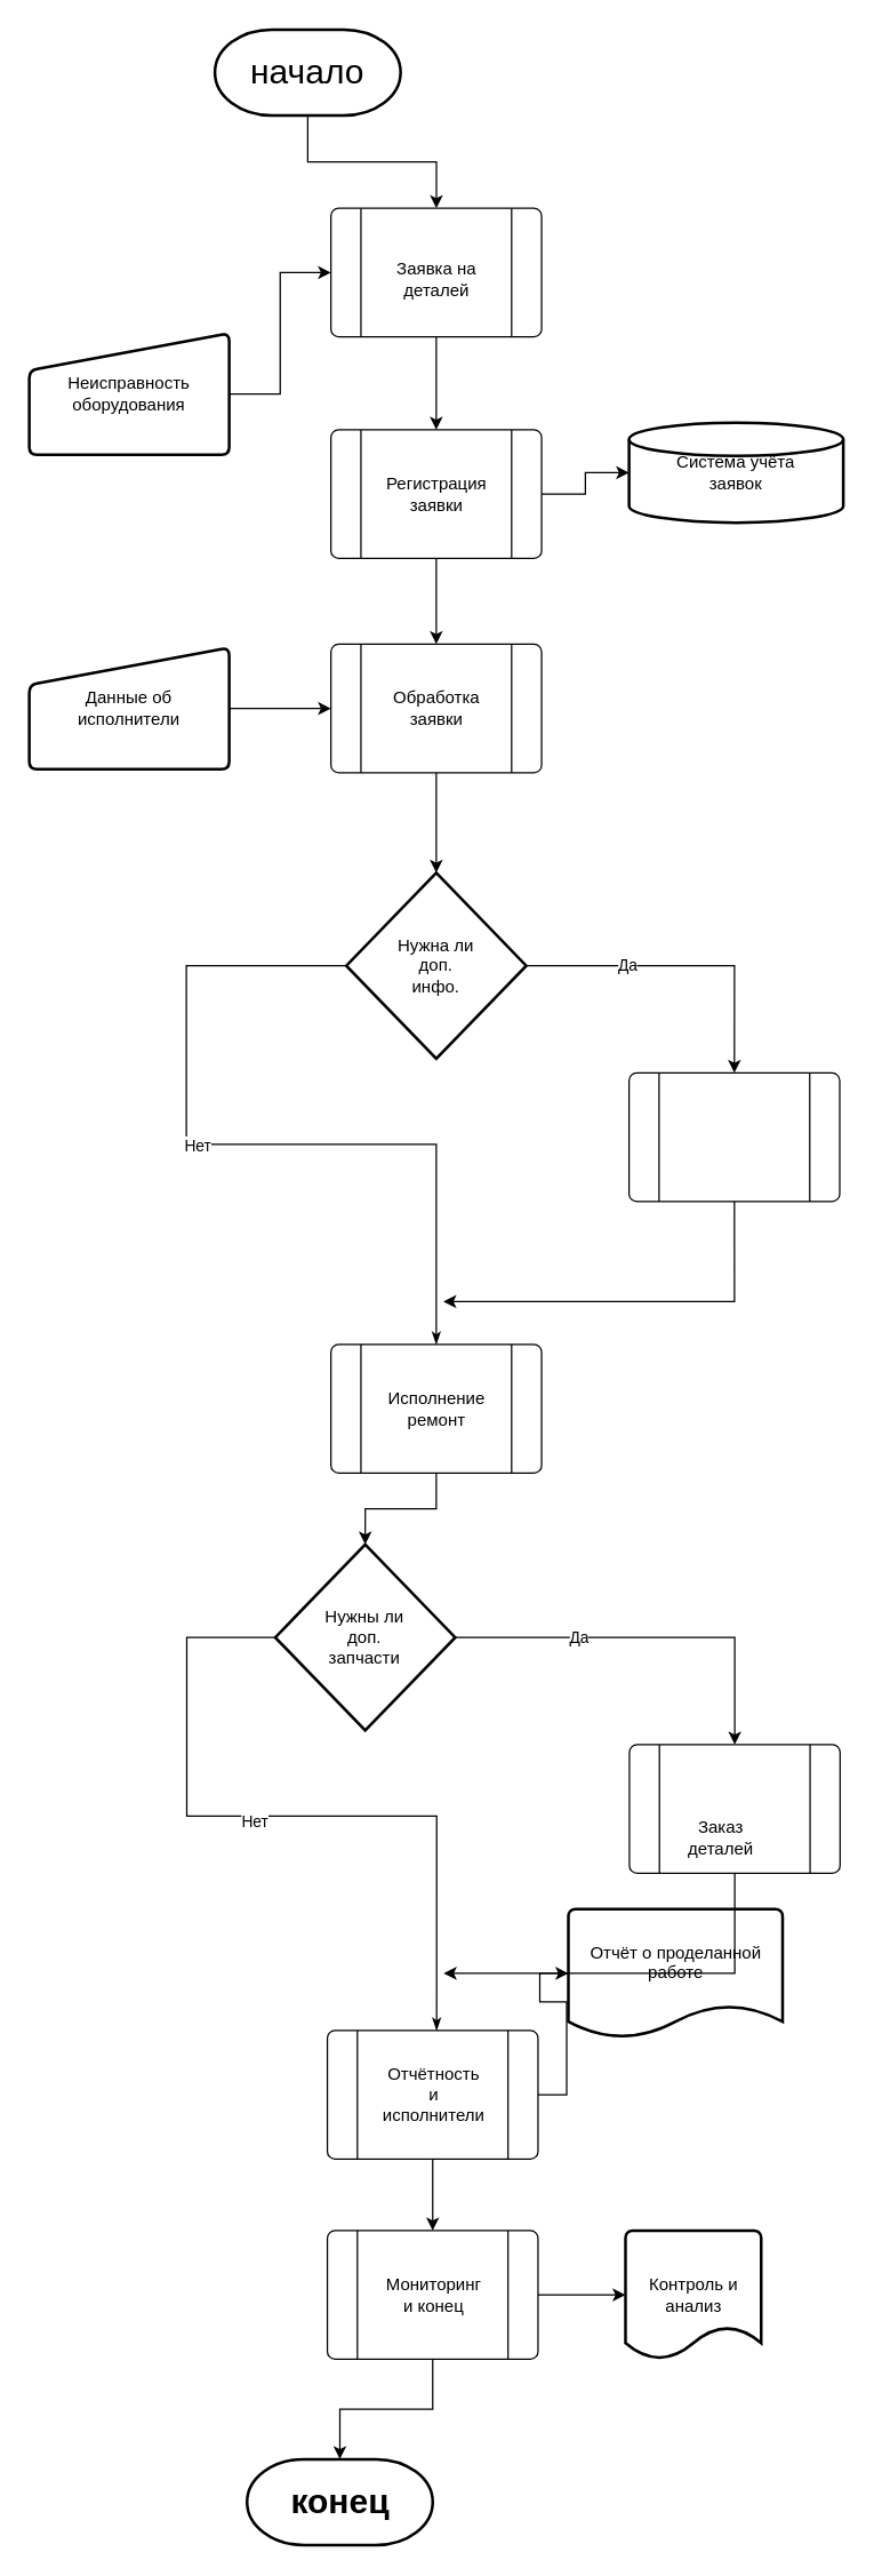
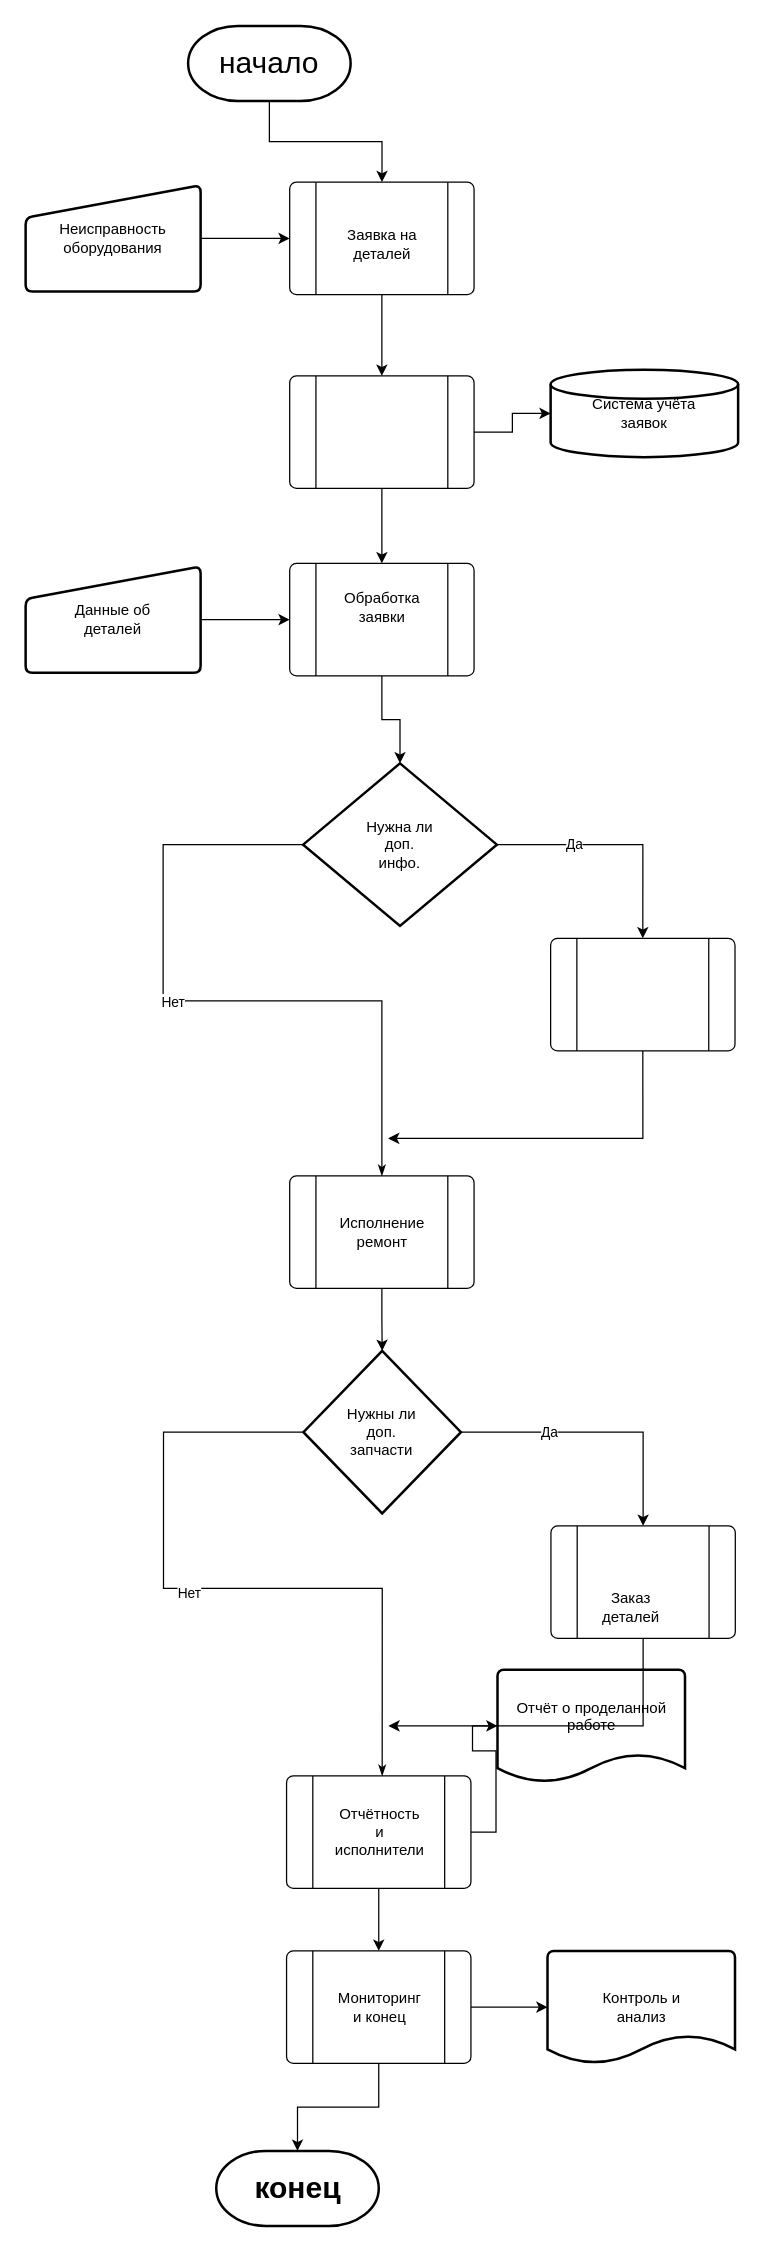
  <mxCell id="0" />
  <mxCell id="1" parent="0" />
  <mxCell id="2" style="edgeStyle=orthogonalEdgeStyle;rounded=0;orthogonalLoop=1;jettySize=auto;html=1;exitX=0.5;exitY=1;exitDx=0;exitDy=0;exitPerimeter=0;" edge="1" parent="1" source="3" target="5"><mxGeometry relative="1" as="geometry" /></mxCell>
  <mxCell id="3" value="&lt;h1&gt;&lt;span style=&quot;font-weight: normal;&quot;&gt;начало&lt;/span&gt;&lt;/h1&gt;" style="strokeWidth=2;html=1;shape=mxgraph.flowchart.terminator;whiteSpace=wrap;" vertex="1" parent="1"><mxGeometry x="150" y="20" width="130" height="60" as="geometry" /></mxCell>
  <mxCell id="4" style="edgeStyle=orthogonalEdgeStyle;rounded=0;orthogonalLoop=1;jettySize=auto;html=1;exitX=0.5;exitY=1;exitDx=0;exitDy=0;entryX=0.5;entryY=0;entryDx=0;entryDy=0;" edge="1" parent="1" source="5" target="10"><mxGeometry relative="1" as="geometry" /></mxCell>
  <mxCell id="5" value="" style="verticalLabelPosition=bottom;verticalAlign=top;html=1;shape=process;whiteSpace=wrap;rounded=1;size=0.14;arcSize=6;" vertex="1" parent="1"><mxGeometry x="231.25" y="145" width="147.5" height="90" as="geometry" /></mxCell>
  <mxCell id="6" value="&lt;div&gt;Заявка на&lt;/div&gt;&lt;div&gt;деталей&lt;br&gt;&lt;/div&gt;" style="text;html=1;align=center;verticalAlign=middle;resizable=0;points=[];autosize=1;strokeColor=none;fillColor=none;" vertex="1" parent="1"><mxGeometry x="265" y="175" width="80" height="40" as="geometry" /></mxCell>
  <mxCell id="7" style="edgeStyle=orthogonalEdgeStyle;rounded=0;orthogonalLoop=1;jettySize=auto;html=1;exitX=1;exitY=0.5;exitDx=0;exitDy=0;" edge="1" parent="1" source="8" target="5"><mxGeometry relative="1" as="geometry" /></mxCell>
- <mxCell id="8" value="&lt;div&gt;Неисправность&lt;/div&gt;&lt;div&gt;оборудования&lt;br&gt;&lt;/div&gt;" style="html=1;strokeWidth=2;shape=manualInput;whiteSpace=wrap;rounded=1;size=26;arcSize=11;" vertex="1" parent="1"><mxGeometry x="20" y="232.5" width="140" height="85" as="geometry" /></mxCell>
+ <mxCell id="8" value="&lt;div&gt;Неисправность&lt;/div&gt;&lt;div&gt;оборудования&lt;br&gt;&lt;/div&gt;" style="html=1;strokeWidth=2;shape=manualInput;whiteSpace=wrap;rounded=1;size=26;arcSize=11;" vertex="1" parent="1"><mxGeometry x="20" y="147.5" width="140" height="85" as="geometry" /></mxCell>
  <mxCell id="9" style="edgeStyle=orthogonalEdgeStyle;rounded=0;orthogonalLoop=1;jettySize=auto;html=1;exitX=0.5;exitY=1;exitDx=0;exitDy=0;entryX=0.5;entryY=0;entryDx=0;entryDy=0;" edge="1" parent="1" source="10" target="14"><mxGeometry relative="1" as="geometry" /></mxCell>
  <mxCell id="10" value="" style="verticalLabelPosition=bottom;verticalAlign=top;html=1;shape=process;whiteSpace=wrap;rounded=1;size=0.14;arcSize=6;" vertex="1" parent="1"><mxGeometry x="231.25" y="300" width="147.5" height="90" as="geometry" /></mxCell>
- <mxCell id="11" value="&lt;div&gt;Регистрация&lt;/div&gt;&lt;div&gt;заявки&lt;br&gt;&lt;/div&gt;" style="text;html=1;align=center;verticalAlign=middle;resizable=0;points=[];autosize=1;strokeColor=none;fillColor=none;" vertex="1" parent="1"><mxGeometry x="260" y="325" width="90" height="40" as="geometry" /></mxCell>
  <mxCell id="12" value="&lt;div&gt;Система учёта&lt;/div&gt;&lt;div&gt;заявок&lt;br&gt;&lt;/div&gt;" style="strokeWidth=2;html=1;shape=mxgraph.flowchart.database;whiteSpace=wrap;" vertex="1" parent="1"><mxGeometry x="440" y="295" width="150" height="70" as="geometry" /></mxCell>
  <mxCell id="13" style="edgeStyle=orthogonalEdgeStyle;rounded=0;orthogonalLoop=1;jettySize=auto;html=1;exitX=1;exitY=0.5;exitDx=0;exitDy=0;entryX=0;entryY=0.5;entryDx=0;entryDy=0;entryPerimeter=0;" edge="1" parent="1" source="10" target="12"><mxGeometry relative="1" as="geometry" /></mxCell>
  <mxCell id="14" value="" style="verticalLabelPosition=bottom;verticalAlign=top;html=1;shape=process;whiteSpace=wrap;rounded=1;size=0.14;arcSize=6;" vertex="1" parent="1"><mxGeometry x="231.25" y="450" width="147.5" height="90" as="geometry" /></mxCell>
- <mxCell id="15" value="&lt;div&gt;Обработка&lt;/div&gt;&lt;div&gt;заявки&lt;br&gt;&lt;/div&gt;" style="text;html=1;align=center;verticalAlign=middle;resizable=0;points=[];autosize=1;strokeColor=none;fillColor=none;" vertex="1" parent="1"><mxGeometry x="265" y="475" width="80" height="40" as="geometry" /></mxCell>
+ <mxCell id="15" value="&lt;div&gt;Обработка&lt;/div&gt;&lt;div&gt;заявки&lt;br&gt;&lt;/div&gt;" style="text;html=1;align=center;verticalAlign=middle;resizable=0;points=[];autosize=1;strokeColor=none;fillColor=none;" vertex="1" parent="1"><mxGeometry x="265" y="465" width="80" height="40" as="geometry" /></mxCell>
  <mxCell id="16" style="edgeStyle=orthogonalEdgeStyle;rounded=0;orthogonalLoop=1;jettySize=auto;html=1;exitX=1;exitY=0.5;exitDx=0;exitDy=0;entryX=0;entryY=0.5;entryDx=0;entryDy=0;" edge="1" parent="1" source="17" target="14"><mxGeometry relative="1" as="geometry" /></mxCell>
- <mxCell id="17" value="&lt;div&gt;Данные об&lt;/div&gt;&lt;div&gt;исполнители&lt;br&gt;&lt;/div&gt;" style="html=1;strokeWidth=2;shape=manualInput;whiteSpace=wrap;rounded=1;size=26;arcSize=11;" vertex="1" parent="1"><mxGeometry x="20" y="452.5" width="140" height="85" as="geometry" /></mxCell>
+ <mxCell id="17" value="&lt;div&gt;Данные об&lt;/div&gt;&lt;div&gt;деталей&lt;br&gt;&lt;/div&gt;" style="html=1;strokeWidth=2;shape=manualInput;whiteSpace=wrap;rounded=1;size=26;arcSize=11;" vertex="1" parent="1"><mxGeometry x="20" y="452.5" width="140" height="85" as="geometry" /></mxCell>
  <mxCell id="18" style="edgeStyle=orthogonalEdgeStyle;rounded=0;orthogonalLoop=1;jettySize=auto;html=1;exitX=1;exitY=0.5;exitDx=0;exitDy=0;exitPerimeter=0;entryX=0.5;entryY=0;entryDx=0;entryDy=0;" edge="1" parent="1" source="22" target="25"><mxGeometry relative="1" as="geometry" /></mxCell>
  <mxCell id="19" value="Да" style="edgeLabel;html=1;align=center;verticalAlign=middle;resizable=0;points=[];" vertex="1" connectable="0" parent="18"><mxGeometry x="-0.366" y="1" relative="1" as="geometry"><mxPoint as="offset" /></mxGeometry></mxCell>
  <mxCell id="20" style="edgeStyle=orthogonalEdgeStyle;rounded=0;orthogonalLoop=1;jettySize=auto;html=1;exitX=0;exitY=0.5;exitDx=0;exitDy=0;exitPerimeter=0;endArrow=classicThin;endFill=1;entryX=0.5;entryY=0;entryDx=0;entryDy=0;" edge="1" parent="1" source="22" target="45"><mxGeometry relative="1" as="geometry"><mxPoint x="300" y="920" as="targetPoint" /><Array as="points"><mxPoint x="130" y="675" /><mxPoint x="130" y="800" /><mxPoint x="305" y="800" /></Array></mxGeometry></mxCell>
  <mxCell id="21" value="Нет" style="edgeLabel;html=1;align=center;verticalAlign=middle;resizable=0;points=[];" vertex="1" connectable="0" parent="20"><mxGeometry x="-0.084" y="-3" relative="1" as="geometry"><mxPoint x="-9" y="-3" as="offset" /></mxGeometry></mxCell>
- <mxCell id="22" value="&lt;div&gt;Нужна ли&lt;/div&gt;&lt;div&gt;доп.&lt;/div&gt;&lt;div&gt;инфо.&lt;br&gt;&lt;/div&gt;" style="strokeWidth=2;html=1;shape=mxgraph.flowchart.decision;whiteSpace=wrap;" vertex="1" parent="1"><mxGeometry x="242" y="610" width="126" height="130" as="geometry" /></mxCell>
+ <mxCell id="22" value="&lt;div&gt;Нужна ли&lt;/div&gt;&lt;div&gt;доп.&lt;/div&gt;&lt;div&gt;инфо.&lt;br&gt;&lt;/div&gt;" style="strokeWidth=2;html=1;shape=mxgraph.flowchart.decision;whiteSpace=wrap;" vertex="1" parent="1"><mxGeometry x="242" y="610" width="155" height="130" as="geometry" /></mxCell>
  <mxCell id="23" style="edgeStyle=orthogonalEdgeStyle;rounded=0;orthogonalLoop=1;jettySize=auto;html=1;exitX=0.5;exitY=1;exitDx=0;exitDy=0;entryX=0.5;entryY=0;entryDx=0;entryDy=0;entryPerimeter=0;" edge="1" parent="1" source="14" target="22"><mxGeometry relative="1" as="geometry" /></mxCell>
  <mxCell id="24" style="edgeStyle=orthogonalEdgeStyle;rounded=0;orthogonalLoop=1;jettySize=auto;html=1;exitX=0.5;exitY=1;exitDx=0;exitDy=0;" edge="1" parent="1" source="25"><mxGeometry relative="1" as="geometry"><mxPoint x="310" y="910" as="targetPoint" /><Array as="points"><mxPoint x="514" y="910" /></Array></mxGeometry></mxCell>
  <mxCell id="25" value="" style="verticalLabelPosition=bottom;verticalAlign=top;html=1;shape=process;whiteSpace=wrap;rounded=1;size=0.14;arcSize=6;" vertex="1" parent="1"><mxGeometry x="440" y="750" width="147.5" height="90" as="geometry" /></mxCell>
  <mxCell id="26" style="edgeStyle=orthogonalEdgeStyle;rounded=0;orthogonalLoop=1;jettySize=auto;html=1;exitX=0.5;exitY=1;exitDx=0;exitDy=0;entryX=0.5;entryY=0;entryDx=0;entryDy=0;" edge="1" parent="1" source="27" target="31"><mxGeometry relative="1" as="geometry" /></mxCell>
  <mxCell id="27" value="" style="verticalLabelPosition=bottom;verticalAlign=top;html=1;shape=process;whiteSpace=wrap;rounded=1;size=0.14;arcSize=6;" vertex="1" parent="1"><mxGeometry x="228.75" y="1420" width="147.5" height="90" as="geometry" /></mxCell>
  <mxCell id="28" value="&lt;div&gt;Отчётность&lt;/div&gt;&lt;div&gt;и&lt;/div&gt;&lt;div&gt;исполнители&lt;br&gt;&lt;/div&gt;" style="text;html=1;align=center;verticalAlign=middle;resizable=0;points=[];autosize=1;strokeColor=none;fillColor=none;" vertex="1" parent="1"><mxGeometry x="242.5" y="1435" width="120" height="60" as="geometry" /></mxCell>
  <mxCell id="29" value="&lt;div&gt;Отчёт о проделанной&lt;/div&gt;&lt;div&gt;работе&lt;br&gt;&lt;/div&gt;&lt;div&gt;&lt;br/&gt;&lt;/div&gt;" style="strokeWidth=2;html=1;shape=mxgraph.flowchart.document2;whiteSpace=wrap;size=0.25;" vertex="1" parent="1"><mxGeometry x="397.5" y="1335" width="150" height="90" as="geometry" /></mxCell>
  <mxCell id="30" style="edgeStyle=orthogonalEdgeStyle;rounded=0;orthogonalLoop=1;jettySize=auto;html=1;exitX=1;exitY=0.5;exitDx=0;exitDy=0;entryX=0;entryY=0.5;entryDx=0;entryDy=0;entryPerimeter=0;" edge="1" parent="1" source="27" target="29"><mxGeometry relative="1" as="geometry" /></mxCell>
  <mxCell id="31" value="" style="verticalLabelPosition=bottom;verticalAlign=top;html=1;shape=process;whiteSpace=wrap;rounded=1;size=0.14;arcSize=6;" vertex="1" parent="1"><mxGeometry x="228.75" y="1560" width="147.5" height="90" as="geometry" /></mxCell>
  <mxCell id="32" value="&lt;div&gt;Мониторинг&lt;/div&gt;&lt;div&gt;и конец&lt;br&gt;&lt;/div&gt;" style="text;html=1;align=center;verticalAlign=middle;resizable=0;points=[];autosize=1;strokeColor=none;fillColor=none;" vertex="1" parent="1"><mxGeometry x="257.5" y="1585" width="90" height="40" as="geometry" /></mxCell>
- <mxCell id="33" value="&lt;div&gt;Контроль и&lt;/div&gt;&lt;div&gt;анализ&lt;br&gt;&lt;/div&gt;" style="strokeWidth=2;html=1;shape=mxgraph.flowchart.document2;whiteSpace=wrap;size=0.25;" vertex="1" parent="1"><mxGeometry x="437.5" y="1560" width="95" height="90" as="geometry" /></mxCell>
+ <mxCell id="33" value="&lt;div&gt;Контроль и&lt;/div&gt;&lt;div&gt;анализ&lt;br&gt;&lt;/div&gt;" style="strokeWidth=2;html=1;shape=mxgraph.flowchart.document2;whiteSpace=wrap;size=0.25;" vertex="1" parent="1"><mxGeometry x="437.5" y="1560" width="150" height="90" as="geometry" /></mxCell>
  <mxCell id="34" style="edgeStyle=orthogonalEdgeStyle;rounded=0;orthogonalLoop=1;jettySize=auto;html=1;exitX=1;exitY=0.5;exitDx=0;exitDy=0;entryX=0;entryY=0.5;entryDx=0;entryDy=0;entryPerimeter=0;" edge="1" parent="1" source="31" target="33"><mxGeometry relative="1" as="geometry" /></mxCell>
  <mxCell id="35" value="&lt;h1&gt;конец&lt;/h1&gt;" style="strokeWidth=2;html=1;shape=mxgraph.flowchart.terminator;whiteSpace=wrap;" vertex="1" parent="1"><mxGeometry x="172.5" y="1720" width="130" height="60" as="geometry" /></mxCell>
  <mxCell id="36" style="edgeStyle=orthogonalEdgeStyle;rounded=0;orthogonalLoop=1;jettySize=auto;html=1;exitX=0.5;exitY=1;exitDx=0;exitDy=0;entryX=0.5;entryY=0;entryDx=0;entryDy=0;entryPerimeter=0;" edge="1" parent="1" source="31" target="35"><mxGeometry relative="1" as="geometry" /></mxCell>
  <mxCell id="37" style="edgeStyle=orthogonalEdgeStyle;rounded=0;orthogonalLoop=1;jettySize=auto;html=1;exitX=1;exitY=0.5;exitDx=0;exitDy=0;exitPerimeter=0;entryX=0.5;entryY=0;entryDx=0;entryDy=0;" edge="1" parent="1" source="41" target="43"><mxGeometry relative="1" as="geometry" /></mxCell>
  <mxCell id="38" value="Да" style="edgeLabel;html=1;align=center;verticalAlign=middle;resizable=0;points=[];" vertex="1" connectable="0" parent="37"><mxGeometry x="-0.366" y="1" relative="1" as="geometry"><mxPoint as="offset" /></mxGeometry></mxCell>
  <mxCell id="39" style="edgeStyle=orthogonalEdgeStyle;rounded=0;orthogonalLoop=1;jettySize=auto;html=1;exitX=0;exitY=0.5;exitDx=0;exitDy=0;exitPerimeter=0;endArrow=classicThin;endFill=1;entryX=0.5;entryY=0;entryDx=0;entryDy=0;" edge="1" parent="1" source="41"><mxGeometry relative="1" as="geometry"><mxPoint x="305.25" y="1420" as="targetPoint" /><Array as="points"><mxPoint x="130.25" y="1145" /><mxPoint x="130.25" y="1270" /><mxPoint x="305.25" y="1270" /></Array></mxGeometry></mxCell>
  <mxCell id="40" value="Нет" style="edgeLabel;html=1;align=center;verticalAlign=middle;resizable=0;points=[];" vertex="1" connectable="0" parent="39"><mxGeometry x="-0.084" y="-3" relative="1" as="geometry"><mxPoint as="offset" /></mxGeometry></mxCell>
- <mxCell id="41" value="&lt;div&gt;Нужны ли&lt;/div&gt;&lt;div&gt;доп.&lt;/div&gt;&lt;div&gt;запчасти&lt;br&gt;&lt;/div&gt;" style="strokeWidth=2;html=1;shape=mxgraph.flowchart.decision;whiteSpace=wrap;" vertex="1" parent="1"><mxGeometry x="192.25" y="1080" width="126" height="130" as="geometry" /></mxCell>
+ <mxCell id="41" value="&lt;div&gt;Нужны ли&lt;/div&gt;&lt;div&gt;доп.&lt;/div&gt;&lt;div&gt;запчасти&lt;br&gt;&lt;/div&gt;" style="strokeWidth=2;html=1;shape=mxgraph.flowchart.decision;whiteSpace=wrap;" vertex="1" parent="1"><mxGeometry x="242.25" y="1080" width="126" height="130" as="geometry" /></mxCell>
  <mxCell id="42" style="edgeStyle=orthogonalEdgeStyle;rounded=0;orthogonalLoop=1;jettySize=auto;html=1;exitX=0.5;exitY=1;exitDx=0;exitDy=0;" edge="1" parent="1" source="43"><mxGeometry relative="1" as="geometry"><mxPoint x="310.25" y="1380" as="targetPoint" /><Array as="points"><mxPoint x="514.25" y="1380" /></Array></mxGeometry></mxCell>
  <mxCell id="43" value="" style="verticalLabelPosition=bottom;verticalAlign=top;html=1;shape=process;whiteSpace=wrap;rounded=1;size=0.14;arcSize=6;" vertex="1" parent="1"><mxGeometry x="440.25" y="1220" width="147.5" height="90" as="geometry" /></mxCell>
  <mxCell id="44" value="&lt;div&gt;Заказ&lt;/div&gt;&lt;div&gt;деталей&lt;br&gt;&lt;/div&gt;" style="text;html=1;align=center;verticalAlign=middle;resizable=0;points=[];autosize=1;strokeColor=none;fillColor=none;" vertex="1" parent="1"><mxGeometry x="469" y="1265" width="70" height="40" as="geometry" /></mxCell>
  <mxCell id="45" value="" style="verticalLabelPosition=bottom;verticalAlign=top;html=1;shape=process;whiteSpace=wrap;rounded=1;size=0.14;arcSize=6;" vertex="1" parent="1"><mxGeometry x="231.25" y="940" width="147.5" height="90" as="geometry" /></mxCell>
  <mxCell id="46" value="&lt;div&gt;Исполнение&lt;/div&gt;&lt;div&gt;ремонт&lt;br&gt;&lt;/div&gt;" style="text;html=1;align=center;verticalAlign=middle;resizable=0;points=[];autosize=1;strokeColor=none;fillColor=none;" vertex="1" parent="1"><mxGeometry x="260" y="965" width="90" height="40" as="geometry" /></mxCell>
  <mxCell id="47" style="edgeStyle=orthogonalEdgeStyle;rounded=0;orthogonalLoop=1;jettySize=auto;html=1;exitX=0.5;exitY=1;exitDx=0;exitDy=0;entryX=0.5;entryY=0;entryDx=0;entryDy=0;entryPerimeter=0;" edge="1" parent="1" source="45" target="41"><mxGeometry relative="1" as="geometry" /></mxCell>
